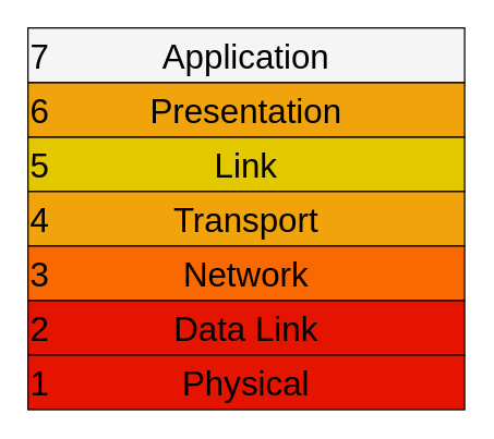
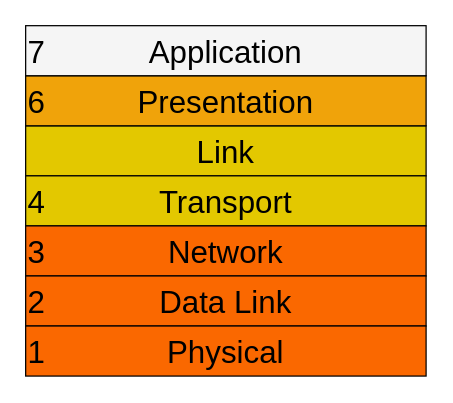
  <mxCell id="0" />
  <mxCell id="1" parent="0" />
  <mxCell id="2" value="Link" style="rounded=0;whiteSpace=wrap;html=1;fontSize=25;fillColor=#e3c800;fontColor=#000000;strokeColor=#000000;" vertex="1" parent="1"><mxGeometry x="20" y="100" width="320" height="40" as="geometry" /></mxCell>
- <mxCell id="3" value="Transport" style="rounded=0;whiteSpace=wrap;html=1;fontSize=25;fillColor=#f0a30a;fontColor=#000000;strokeColor=#000000;" vertex="1" parent="1"><mxGeometry x="20" y="140" width="320" height="40" as="geometry" /></mxCell>
+ <mxCell id="3" value="Transport" style="rounded=0;whiteSpace=wrap;html=1;fontSize=25;fillColor=#e3c800;fontColor=#000000;strokeColor=#000000;" vertex="1" parent="1"><mxGeometry x="20" y="140" width="320" height="40" as="geometry" /></mxCell>
  <mxCell id="4" value="Network" style="rounded=0;whiteSpace=wrap;html=1;fontSize=25;fillColor=#fa6800;fontColor=#000000;strokeColor=#000000;" vertex="1" parent="1"><mxGeometry x="20" y="180" width="320" height="40" as="geometry" /></mxCell>
- <mxCell id="5" value="Data Link" style="rounded=0;whiteSpace=wrap;html=1;fontSize=25;fillColor=#e51400;fontColor=#000000;strokeColor=#000000;" vertex="1" parent="1"><mxGeometry x="20" y="220" width="320" height="40" as="geometry" /></mxCell>
- <mxCell id="6" value="Physical" style="rounded=0;whiteSpace=wrap;html=1;fontSize=25;fillColor=#e51400;fontColor=#000000;strokeColor=#000000;" vertex="1" parent="1"><mxGeometry x="20" y="260" width="320" height="40" as="geometry" /></mxCell>
- <mxCell id="7" value="5" style="text;html=1;strokeColor=none;fillColor=none;align=left;verticalAlign=middle;whiteSpace=wrap;rounded=0;fontSize=25;fontColor=#000000;" vertex="1" parent="1"><mxGeometry x="20" y="105" width="60" height="30" as="geometry" /></mxCell>
+ <mxCell id="5" value="Data Link" style="rounded=0;whiteSpace=wrap;html=1;fontSize=25;fillColor=#fa6800;fontColor=#000000;strokeColor=#000000;" vertex="1" parent="1"><mxGeometry x="20" y="220" width="320" height="40" as="geometry" /></mxCell>
+ <mxCell id="6" value="Physical" style="rounded=0;whiteSpace=wrap;html=1;fontSize=25;fillColor=#fa6800;fontColor=#000000;strokeColor=#000000;" vertex="1" parent="1"><mxGeometry x="20" y="260" width="320" height="40" as="geometry" /></mxCell>
  <mxCell id="8" value="3" style="text;html=1;strokeColor=none;fillColor=none;align=left;verticalAlign=middle;whiteSpace=wrap;rounded=0;fontSize=25;fontColor=#000000;" vertex="1" parent="1"><mxGeometry x="20" y="185" width="60" height="30" as="geometry" /></mxCell>
  <mxCell id="9" value="4" style="text;html=1;strokeColor=none;fillColor=none;align=left;verticalAlign=middle;whiteSpace=wrap;rounded=0;fontSize=25;fontColor=#000000;" vertex="1" parent="1"><mxGeometry x="20" y="145" width="60" height="30" as="geometry" /></mxCell>
  <mxCell id="10" value="1" style="text;html=1;strokeColor=none;fillColor=none;align=left;verticalAlign=middle;whiteSpace=wrap;rounded=0;fontSize=25;fontColor=#000000;" vertex="1" parent="1"><mxGeometry x="20" y="265" width="60" height="30" as="geometry" /></mxCell>
  <mxCell id="11" value="2" style="text;html=1;strokeColor=none;fillColor=none;align=left;verticalAlign=middle;whiteSpace=wrap;rounded=0;fontSize=25;fontColor=#000000;" vertex="1" parent="1"><mxGeometry x="20" y="225" width="60" height="30" as="geometry" /></mxCell>
  <mxCell id="12" value="Presentation" style="rounded=0;whiteSpace=wrap;html=1;fontSize=25;fillColor=#f0a30a;fontColor=#000000;strokeColor=#000000;" vertex="1" parent="1"><mxGeometry x="20" y="60" width="320" height="40" as="geometry" /></mxCell>
  <mxCell id="13" value="6" style="text;html=1;strokeColor=none;fillColor=none;align=left;verticalAlign=middle;whiteSpace=wrap;rounded=0;fontSize=25;fontColor=#000000;" vertex="1" parent="1"><mxGeometry x="20" y="65" width="60" height="30" as="geometry" /></mxCell>
  <mxCell id="14" value="Application" style="rounded=0;whiteSpace=wrap;html=1;fontSize=25;fillColor=#f5f5f5;fontColor=#000000;strokeColor=#000000;" vertex="1" parent="1"><mxGeometry x="20" y="20" width="320" height="40" as="geometry" /></mxCell>
  <mxCell id="15" value="7" style="text;html=1;strokeColor=none;fillColor=none;align=left;verticalAlign=middle;whiteSpace=wrap;rounded=0;fontSize=25;fontColor=#000000;" vertex="1" parent="1"><mxGeometry x="20" y="25" width="60" height="30" as="geometry" /></mxCell>
